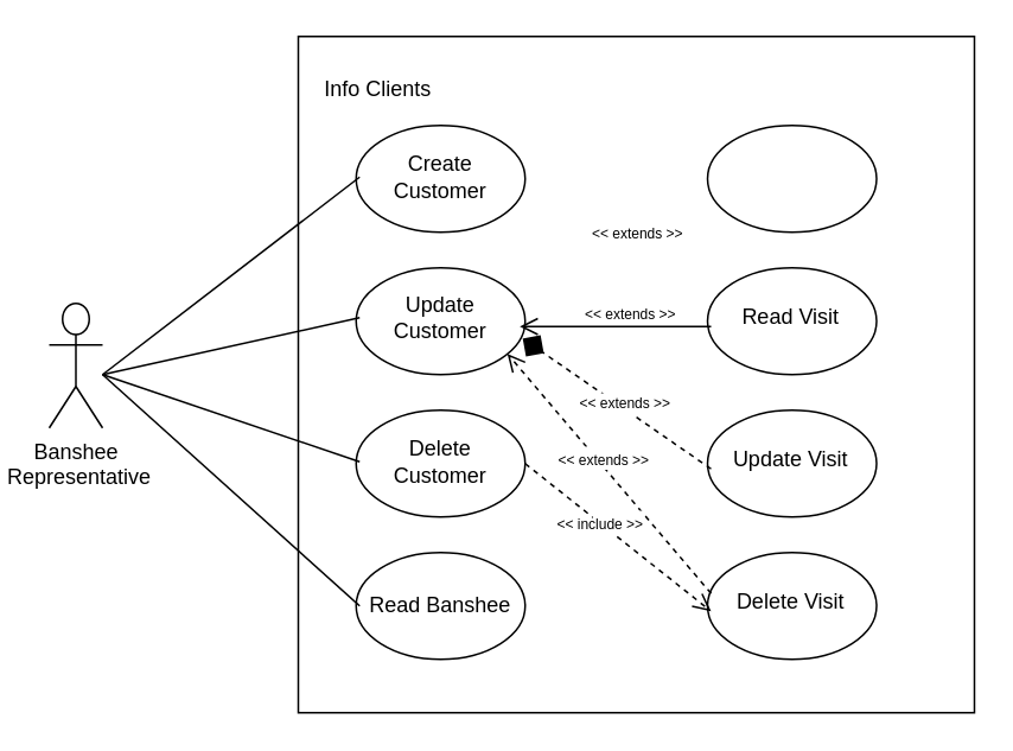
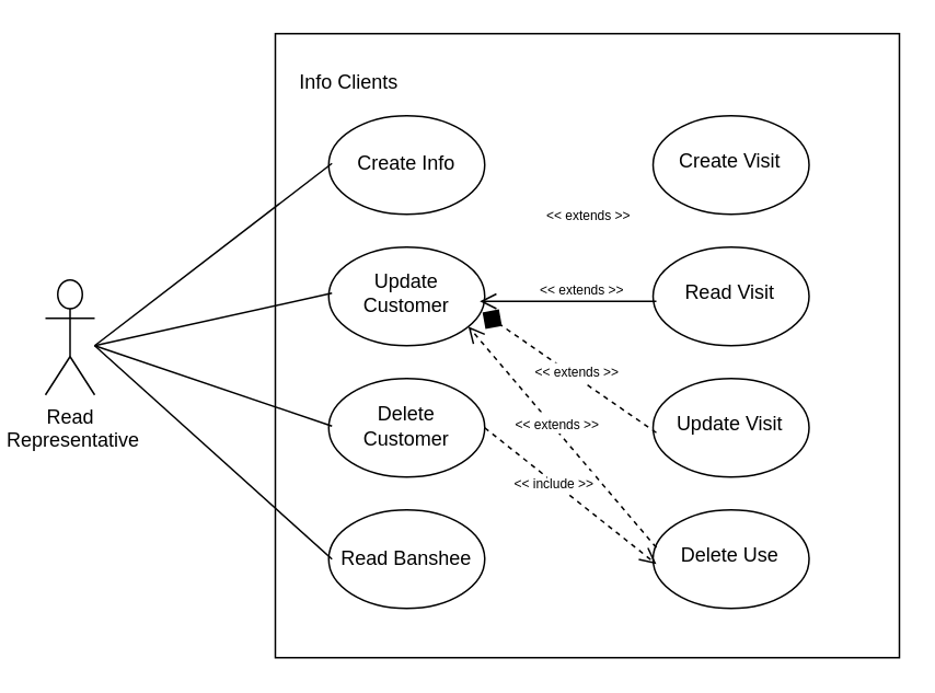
  <mxCell id="0" />
  <mxCell id="1" parent="0" />
- <mxCell id="2" value="Banshee&lt;br&gt;&amp;nbsp;Representative" style="shape=umlActor;verticalLabelPosition=bottom;labelBackgroundColor=#ffffff;verticalAlign=top;html=1;outlineConnect=0;" vertex="1" parent="1"><mxGeometry x="20" y="170" width="30" height="70" as="geometry" /></mxCell>
+ <mxCell id="2" value="Read&lt;br&gt;&amp;nbsp;Representative" style="shape=umlActor;verticalLabelPosition=bottom;labelBackgroundColor=#ffffff;verticalAlign=top;html=1;outlineConnect=0;" vertex="1" parent="1"><mxGeometry x="20" y="170" width="30" height="70" as="geometry" /></mxCell>
  <mxCell id="3" value="" style="whiteSpace=wrap;html=1;aspect=fixed;" vertex="1" parent="1"><mxGeometry x="160" y="20" width="380" height="380" as="geometry" /></mxCell>
  <mxCell id="4" value="Info Clients" style="text;html=1;strokeColor=none;fillColor=none;align=center;verticalAlign=middle;whiteSpace=wrap;rounded=0;" vertex="1" parent="1"><mxGeometry x="170" y="40" width="70" height="20" as="geometry" /></mxCell>
  <mxCell id="5" value="" style="group" vertex="1" connectable="0" parent="1"><mxGeometry x="192.5" y="150" width="95" height="60" as="geometry" /></mxCell>
  <mxCell id="6" value="" style="ellipse;whiteSpace=wrap;html=1;" vertex="1" parent="5"><mxGeometry width="95" height="60" as="geometry" /></mxCell>
  <mxCell id="7" value="Update Customer" style="text;html=1;strokeColor=none;fillColor=none;align=center;verticalAlign=middle;whiteSpace=wrap;rounded=0;" vertex="1" parent="5"><mxGeometry x="2" y="18" width="90" height="20" as="geometry" /></mxCell>
  <mxCell id="8" value="" style="group" vertex="1" connectable="0" parent="1"><mxGeometry x="192.5" y="230" width="95" height="60" as="geometry" /></mxCell>
  <mxCell id="9" value="" style="ellipse;whiteSpace=wrap;html=1;" vertex="1" parent="8"><mxGeometry width="95" height="60" as="geometry" /></mxCell>
  <mxCell id="10" value="Delete Customer" style="text;html=1;strokeColor=none;fillColor=none;align=center;verticalAlign=middle;whiteSpace=wrap;rounded=0;" vertex="1" parent="8"><mxGeometry x="2" y="19" width="90" height="20" as="geometry" /></mxCell>
  <mxCell id="11" value="" style="group" vertex="1" connectable="0" parent="1"><mxGeometry x="192.5" y="70" width="95" height="60" as="geometry" /></mxCell>
  <mxCell id="12" value="" style="ellipse;whiteSpace=wrap;html=1;" vertex="1" parent="11"><mxGeometry width="95" height="60" as="geometry" /></mxCell>
- <mxCell id="13" value="Create Customer" style="text;html=1;strokeColor=none;fillColor=none;align=center;verticalAlign=middle;whiteSpace=wrap;rounded=0;" vertex="1" parent="11"><mxGeometry x="2" y="19" width="90" height="20" as="geometry" /></mxCell>
+ <mxCell id="13" value="Create Info" style="text;html=1;strokeColor=none;fillColor=none;align=center;verticalAlign=middle;whiteSpace=wrap;rounded=0;" vertex="1" parent="11"><mxGeometry x="2" y="19" width="90" height="20" as="geometry" /></mxCell>
  <mxCell id="14" value="" style="group" vertex="1" connectable="0" parent="1"><mxGeometry x="192.5" y="310" width="95" height="60" as="geometry" /></mxCell>
  <mxCell id="15" value="" style="ellipse;whiteSpace=wrap;html=1;" vertex="1" parent="14"><mxGeometry width="95" height="60" as="geometry" /></mxCell>
  <mxCell id="16" value="Read Banshee" style="text;html=1;strokeColor=none;fillColor=none;align=center;verticalAlign=middle;whiteSpace=wrap;rounded=0;" vertex="1" parent="14"><mxGeometry x="2" y="20" width="90" height="20" as="geometry" /></mxCell>
  <mxCell id="17" value="" style="group" vertex="1" connectable="0" parent="1"><mxGeometry x="390" y="70" width="95" height="60" as="geometry" /></mxCell>
  <mxCell id="18" value="" style="ellipse;whiteSpace=wrap;html=1;" vertex="1" parent="17"><mxGeometry width="95" height="60" as="geometry" /></mxCell>
+ <mxCell id="19" value="Create Visit" style="text;html=1;strokeColor=none;fillColor=none;align=center;verticalAlign=middle;whiteSpace=wrap;rounded=0;" vertex="1" parent="17"><mxGeometry x="2" y="18" width="90" height="20" as="geometry" /></mxCell>
  <mxCell id="20" value="" style="group" vertex="1" connectable="0" parent="1"><mxGeometry x="390" y="150" width="95" height="60" as="geometry" /></mxCell>
  <mxCell id="21" value="" style="ellipse;whiteSpace=wrap;html=1;" vertex="1" parent="20"><mxGeometry width="95" height="60" as="geometry" /></mxCell>
  <mxCell id="22" value="Read Visit" style="text;html=1;strokeColor=none;fillColor=none;align=center;verticalAlign=middle;whiteSpace=wrap;rounded=0;" vertex="1" parent="20"><mxGeometry x="2" y="18" width="90" height="20" as="geometry" /></mxCell>
  <mxCell id="23" value="" style="group" vertex="1" connectable="0" parent="1"><mxGeometry x="390" y="230" width="95" height="60" as="geometry" /></mxCell>
  <mxCell id="24" value="" style="ellipse;whiteSpace=wrap;html=1;" vertex="1" parent="23"><mxGeometry width="95" height="60" as="geometry" /></mxCell>
  <mxCell id="25" value="Update Visit" style="text;html=1;strokeColor=none;fillColor=none;align=center;verticalAlign=middle;whiteSpace=wrap;rounded=0;" vertex="1" parent="23"><mxGeometry x="2" y="18" width="90" height="20" as="geometry" /></mxCell>
  <mxCell id="26" value="" style="group" vertex="1" connectable="0" parent="1"><mxGeometry x="390" y="310" width="95" height="60" as="geometry" /></mxCell>
  <mxCell id="27" value="" style="ellipse;whiteSpace=wrap;html=1;" vertex="1" parent="26"><mxGeometry width="95" height="60" as="geometry" /></mxCell>
- <mxCell id="28" value="Delete Visit" style="text;html=1;strokeColor=none;fillColor=none;align=center;verticalAlign=middle;whiteSpace=wrap;rounded=0;" vertex="1" parent="26"><mxGeometry x="2" y="18" width="90" height="20" as="geometry" /></mxCell>
+ <mxCell id="28" value="Delete Use" style="text;html=1;strokeColor=none;fillColor=none;align=center;verticalAlign=middle;whiteSpace=wrap;rounded=0;" vertex="1" parent="26"><mxGeometry x="2" y="18" width="90" height="20" as="geometry" /></mxCell>
  <mxCell id="29" value="" style="endArrow=none;html=1;entryX=0;entryY=0.5;entryDx=0;entryDy=0;" edge="1" parent="1" target="16"><mxGeometry width="50" height="50" relative="1" as="geometry"><mxPoint x="50" y="210" as="sourcePoint" /><mxPoint x="20" y="420" as="targetPoint" /></mxGeometry></mxCell>
  <mxCell id="30" value="" style="endArrow=none;html=1;entryX=0;entryY=0.5;entryDx=0;entryDy=0;" edge="1" parent="1" target="10"><mxGeometry width="50" height="50" relative="1" as="geometry"><mxPoint x="50" y="210" as="sourcePoint" /><mxPoint x="40" y="420" as="targetPoint" /></mxGeometry></mxCell>
  <mxCell id="31" value="" style="endArrow=none;html=1;entryX=0;entryY=0.5;entryDx=0;entryDy=0;" edge="1" parent="1" target="7"><mxGeometry width="50" height="50" relative="1" as="geometry"><mxPoint x="50" y="210" as="sourcePoint" /><mxPoint x="120" y="120" as="targetPoint" /></mxGeometry></mxCell>
  <mxCell id="32" value="" style="endArrow=none;html=1;entryX=0;entryY=0.5;entryDx=0;entryDy=0;" edge="1" parent="1" target="13"><mxGeometry width="50" height="50" relative="1" as="geometry"><mxPoint x="50" y="210" as="sourcePoint" /><mxPoint x="10" y="75" as="targetPoint" /></mxGeometry></mxCell>
  <mxCell id="33" value="Use" style="endArrow=diamond;endSize=12;dashed=1;html=1;entryX=1.018;entryY=1.086;entryDx=0;entryDy=0;exitX=0;exitY=0.75;exitDx=0;exitDy=0;fontColor=#FFFFFF;entryPerimeter=0;" edge="1" parent="1" source="25" target="7"><mxGeometry width="160" relative="1" as="geometry"><mxPoint x="100" y="340" as="sourcePoint" /><mxPoint x="150" y="420" as="targetPoint" /></mxGeometry></mxCell>
  <mxCell id="34" value="return" style="html=1;verticalAlign=bottom;endArrow=open;dashed=0;endSize=8;fontColor=#FFFFFF;entryX=1;entryY=0.75;entryDx=0;entryDy=0;exitX=0;exitY=0.75;exitDx=0;exitDy=0;" edge="1" parent="1" source="22" target="7"><mxGeometry relative="1" as="geometry"><mxPoint x="60" y="440" as="sourcePoint" /><mxPoint x="-20" y="440" as="targetPoint" /></mxGeometry></mxCell>
  <mxCell id="35" value="return" style="html=1;verticalAlign=bottom;endArrow=open;dashed=1;endSize=8;fontColor=#FFFFFF;entryX=0.895;entryY=0.805;entryDx=0;entryDy=0;exitX=0;exitY=0.25;exitDx=0;exitDy=0;entryPerimeter=0;" edge="1" parent="1" source="28" target="6"><mxGeometry relative="1" as="geometry"><mxPoint x="412" y="203" as="sourcePoint" /><mxPoint x="304.5" y="203" as="targetPoint" /></mxGeometry></mxCell>
  <mxCell id="36" value="&amp;lt;&amp;lt; extends &amp;gt;&amp;gt;" style="text;html=1;strokeColor=none;fillColor=none;align=center;verticalAlign=middle;whiteSpace=wrap;rounded=0;fontColor=#000000;fontSize=8;" vertex="1" parent="1"><mxGeometry x="302" y="253" width="60" height="10" as="geometry" /></mxCell>
  <mxCell id="37" value="return" style="html=1;verticalAlign=bottom;endArrow=open;dashed=1;endSize=8;fontColor=#FFFFFF;entryX=0;entryY=0.75;entryDx=0;entryDy=0;exitX=1;exitY=0.5;exitDx=0;exitDy=0;" edge="1" parent="1" source="9" target="28"><mxGeometry relative="1" as="geometry"><mxPoint x="432" y="223" as="sourcePoint" /><mxPoint x="324.5" y="223" as="targetPoint" /></mxGeometry></mxCell>
  <mxCell id="38" value="&amp;lt;&amp;lt; extends &amp;gt;&amp;gt;" style="text;html=1;strokeColor=none;fillColor=none;align=center;verticalAlign=middle;whiteSpace=wrap;rounded=0;fontColor=#000000;fontSize=8;" vertex="1" parent="1"><mxGeometry x="314" y="221" width="60" height="10" as="geometry" /></mxCell>
  <mxCell id="39" value="&amp;lt;&amp;lt; extends &amp;gt;&amp;gt;" style="text;html=1;strokeColor=none;fillColor=none;align=center;verticalAlign=middle;whiteSpace=wrap;rounded=0;fontColor=#000000;fontSize=8;" vertex="1" parent="1"><mxGeometry x="317" y="171" width="60" height="10" as="geometry" /></mxCell>
  <mxCell id="40" value="&amp;lt;&amp;lt; extends &amp;gt;&amp;gt;" style="text;html=1;strokeColor=none;fillColor=none;align=center;verticalAlign=middle;whiteSpace=wrap;rounded=0;fontColor=#000000;fontSize=8;" vertex="1" parent="1"><mxGeometry x="321" y="126" width="60" height="10" as="geometry" /></mxCell>
  <mxCell id="41" value="&amp;lt;&amp;lt; include &amp;gt;&amp;gt;" style="text;html=1;strokeColor=none;fillColor=none;align=center;verticalAlign=middle;whiteSpace=wrap;rounded=0;fontColor=#000000;fontSize=8;" vertex="1" parent="1"><mxGeometry x="300" y="289" width="60" height="10" as="geometry" /></mxCell>
